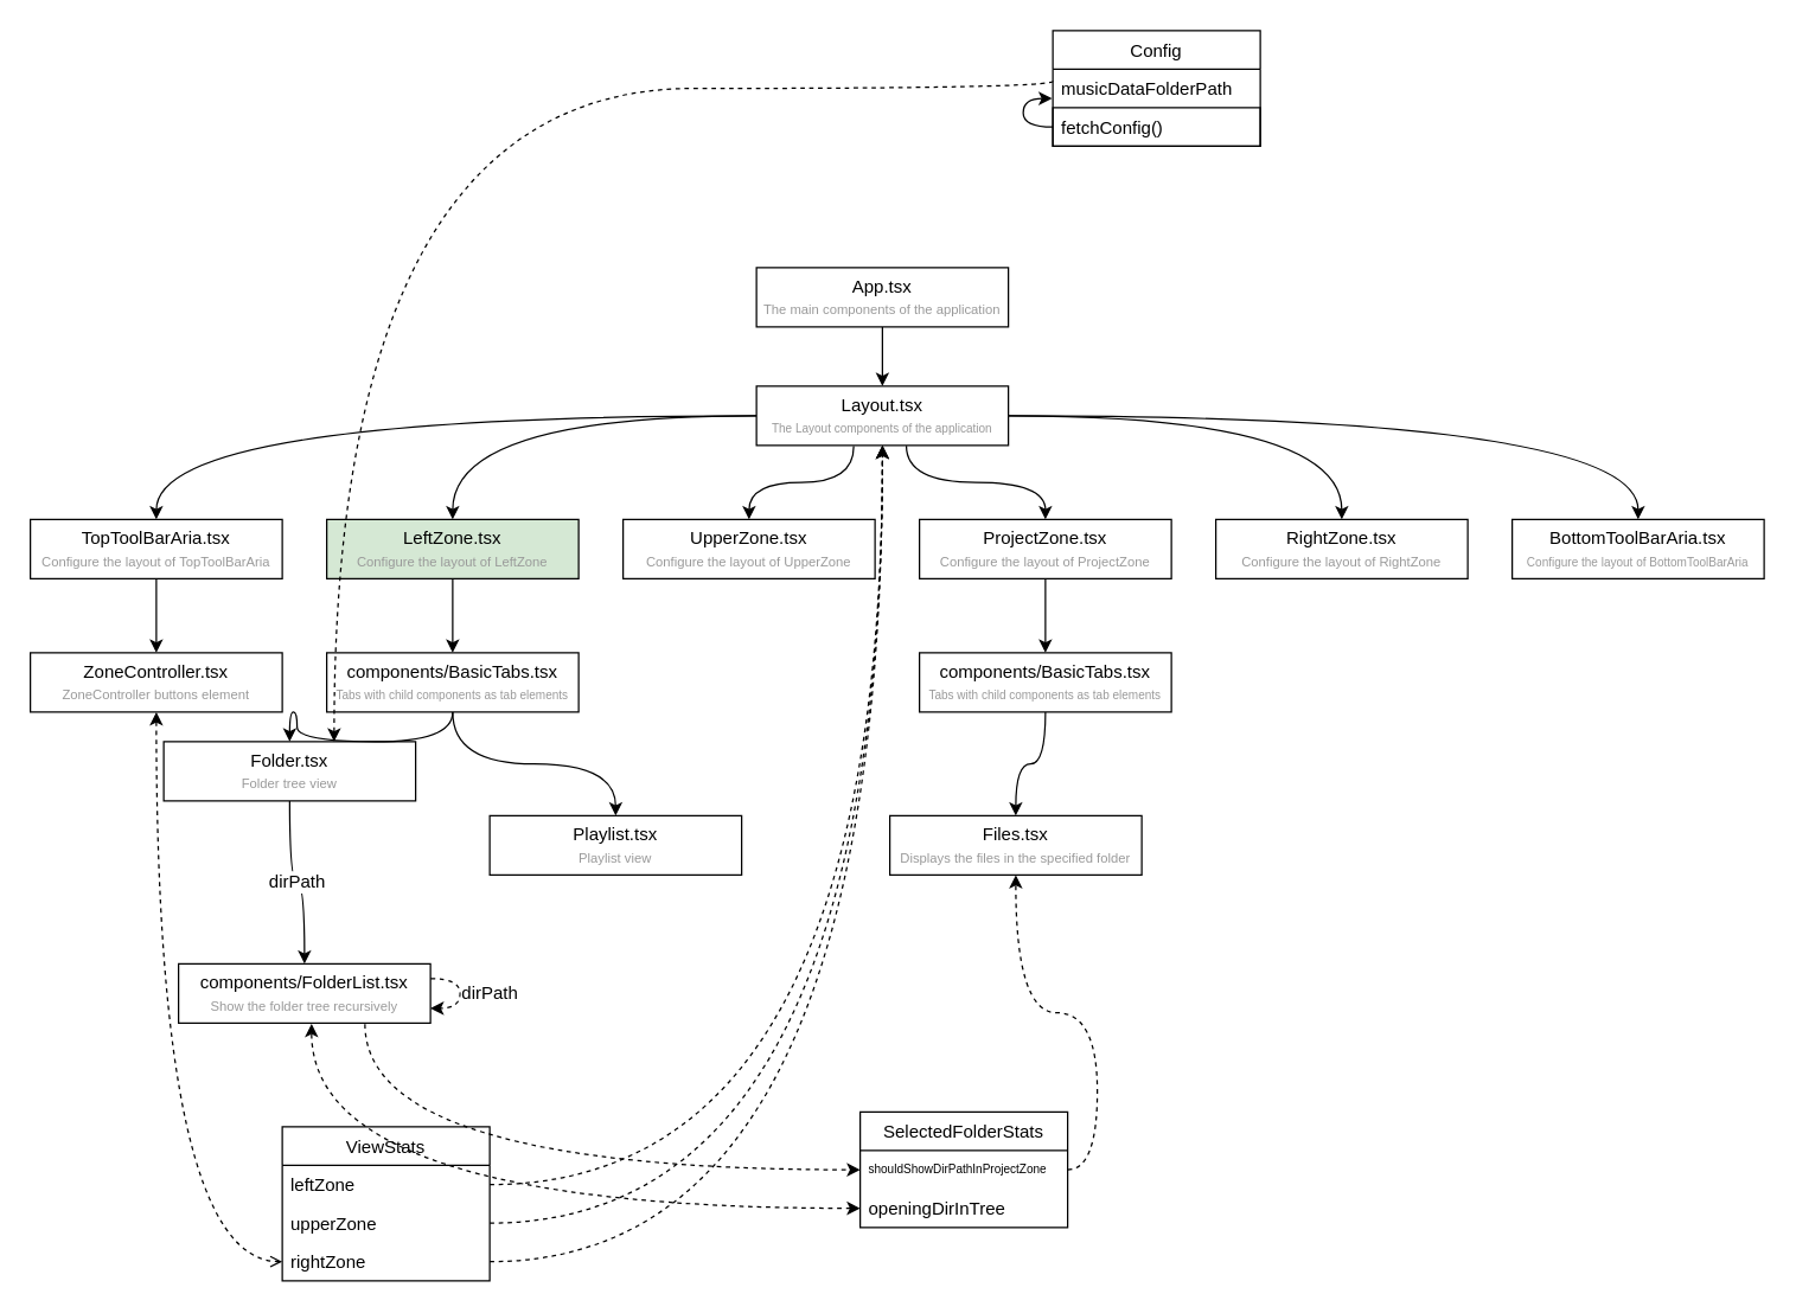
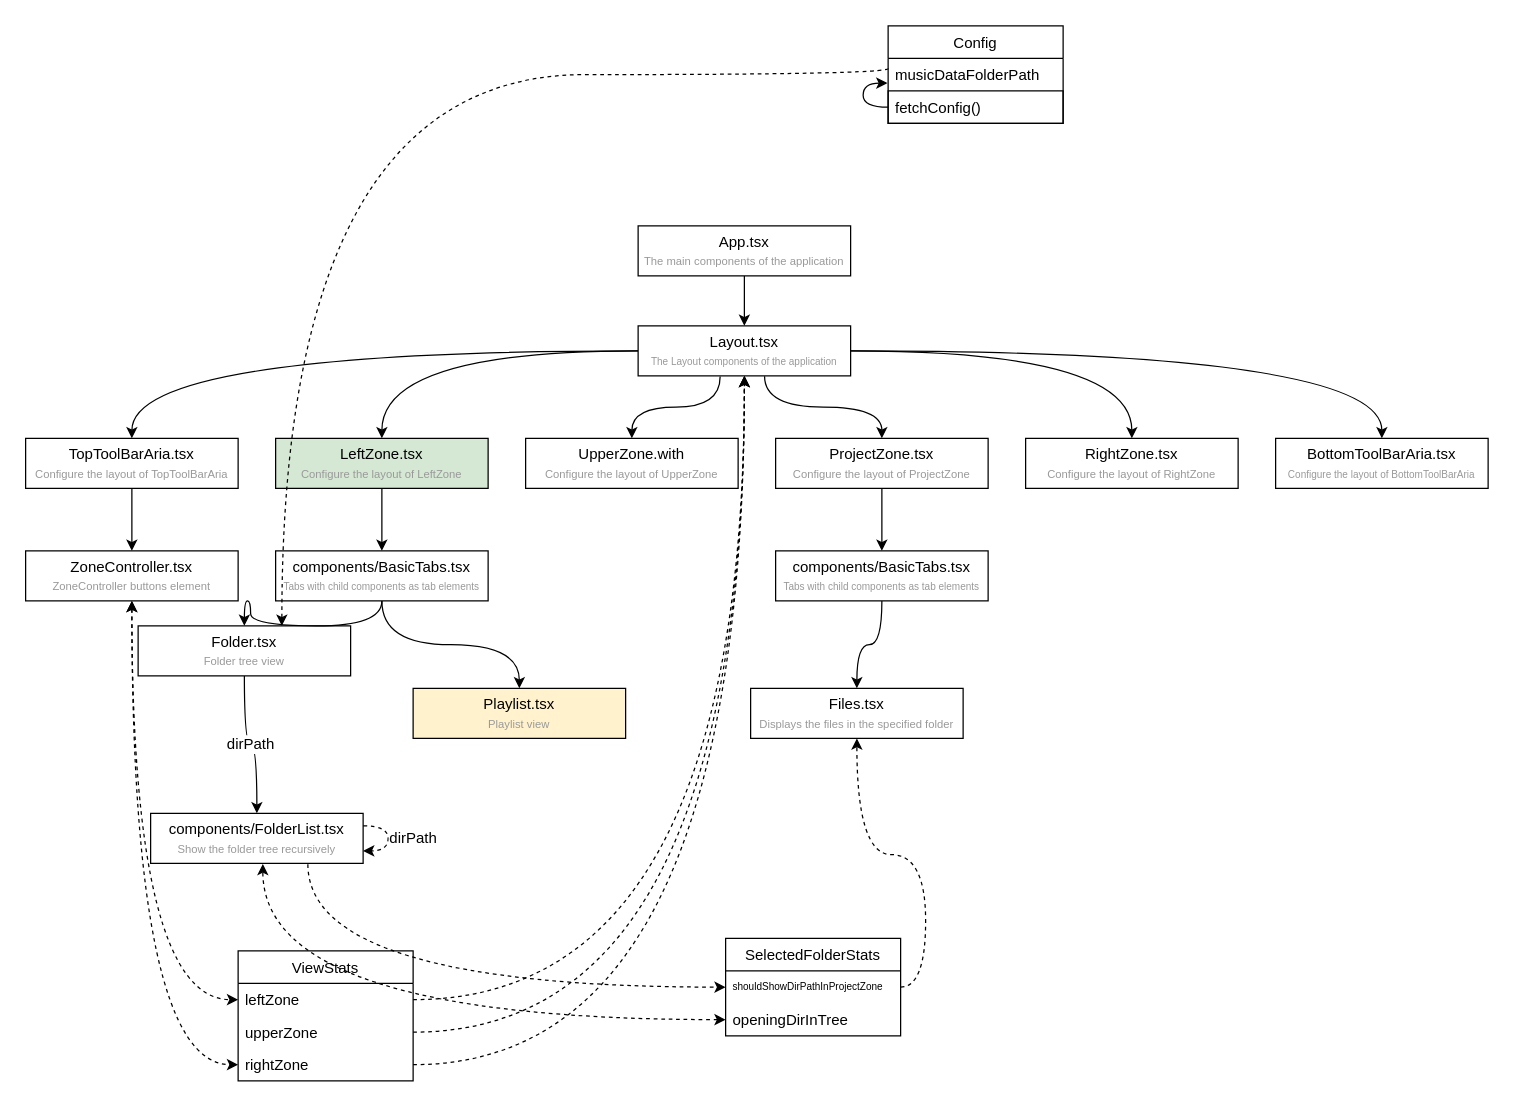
  <mxCell id="0" />
  <mxCell id="1" parent="0" />
  <mxCell id="2" style="edgeStyle=orthogonalEdgeStyle;rounded=0;orthogonalLoop=1;jettySize=auto;html=1;entryX=0.5;entryY=0;entryDx=0;entryDy=0;curved=1;" edge="1" parent="1" source="8" target="10"><mxGeometry relative="1" as="geometry" /></mxCell>
  <mxCell id="3" style="edgeStyle=orthogonalEdgeStyle;rounded=0;orthogonalLoop=1;jettySize=auto;html=1;entryX=0.5;entryY=0;entryDx=0;entryDy=0;curved=1;" edge="1" parent="1" source="8" target="12"><mxGeometry relative="1" as="geometry" /></mxCell>
  <mxCell id="4" style="edgeStyle=orthogonalEdgeStyle;rounded=0;orthogonalLoop=1;jettySize=auto;html=1;exitX=0.386;exitY=1.012;exitDx=0;exitDy=0;entryX=0.5;entryY=0;entryDx=0;entryDy=0;curved=1;exitPerimeter=0;" edge="1" parent="1" source="8" target="16"><mxGeometry relative="1" as="geometry" /></mxCell>
  <mxCell id="5" style="edgeStyle=orthogonalEdgeStyle;rounded=0;orthogonalLoop=1;jettySize=auto;html=1;exitX=0.595;exitY=1.008;exitDx=0;exitDy=0;curved=1;exitPerimeter=0;" edge="1" parent="1" source="8" target="14"><mxGeometry relative="1" as="geometry" /></mxCell>
  <mxCell id="6" style="edgeStyle=orthogonalEdgeStyle;rounded=0;orthogonalLoop=1;jettySize=auto;html=1;entryX=0.5;entryY=0;entryDx=0;entryDy=0;curved=1;" edge="1" parent="1" source="8" target="15"><mxGeometry relative="1" as="geometry" /></mxCell>
  <mxCell id="7" style="edgeStyle=orthogonalEdgeStyle;rounded=0;orthogonalLoop=1;jettySize=auto;html=1;curved=1;" edge="1" parent="1" source="8" target="17"><mxGeometry relative="1" as="geometry" /></mxCell>
  <mxCell id="8" value="Layout.tsx&lt;br&gt;&lt;font color=&quot;#999999&quot; style=&quot;font-size: 8px&quot;&gt;The Layout components of the application&lt;/font&gt;" style="rounded=0;whiteSpace=wrap;html=1;" vertex="1" parent="1"><mxGeometry x="510" y="260" width="170" height="40" as="geometry" /></mxCell>
  <mxCell id="9" value="" style="edgeStyle=orthogonalEdgeStyle;rounded=0;orthogonalLoop=1;jettySize=auto;html=1;curved=1;" edge="1" parent="1" source="10" target="20"><mxGeometry relative="1" as="geometry" /></mxCell>
  <mxCell id="10" value="TopToolBarAria.tsx&lt;br&gt;&lt;font color=&quot;#999999&quot; style=&quot;font-size: 9px&quot;&gt;Configure the layout of TopToolBarAria&lt;/font&gt;" style="rounded=0;whiteSpace=wrap;html=1;" vertex="1" parent="1"><mxGeometry x="20" y="350" width="170" height="40" as="geometry" /></mxCell>
  <mxCell id="11" style="edgeStyle=orthogonalEdgeStyle;curved=1;rounded=0;comic=0;orthogonalLoop=1;jettySize=auto;html=1;fontSize=12;startArrow=none;startFill=0;" edge="1" parent="1" source="12" target="39"><mxGeometry relative="1" as="geometry" /></mxCell>
  <mxCell id="12" value="LeftZone.tsx&lt;br&gt;&lt;font color=&quot;#999999&quot; style=&quot;font-size: 9px&quot;&gt;Configure the layout of LeftZone&lt;/font&gt;" style="rounded=0;whiteSpace=wrap;html=1;fillColor=#d5e8d4;" vertex="1" parent="1"><mxGeometry x="220" y="350" width="170" height="40" as="geometry" /></mxCell>
  <mxCell id="13" style="edgeStyle=orthogonalEdgeStyle;curved=1;rounded=0;comic=0;orthogonalLoop=1;jettySize=auto;html=1;entryX=0.5;entryY=0;entryDx=0;entryDy=0;fontSize=12;startArrow=none;startFill=0;endArrow=classic;endFill=1;" edge="1" parent="1" source="14" target="49"><mxGeometry relative="1" as="geometry" /></mxCell>
  <mxCell id="14" value="ProjectZone.tsx&lt;br&gt;&lt;font color=&quot;#999999&quot; style=&quot;font-size: 9px&quot;&gt;Configure the layout of ProjectZone&lt;/font&gt;" style="rounded=0;whiteSpace=wrap;html=1;" vertex="1" parent="1"><mxGeometry x="620" y="350" width="170" height="40" as="geometry" /></mxCell>
  <mxCell id="15" value="RightZone.tsx&lt;br&gt;&lt;font color=&quot;#999999&quot; style=&quot;font-size: 9px&quot;&gt;Configure the layout of RightZone&lt;/font&gt;" style="rounded=0;whiteSpace=wrap;html=1;" vertex="1" parent="1"><mxGeometry x="820" y="350" width="170" height="40" as="geometry" /></mxCell>
- <mxCell id="16" value="UpperZone.tsx&lt;br&gt;&lt;font color=&quot;#999999&quot; style=&quot;font-size: 9px&quot;&gt;Configure the layout of UpperZone&lt;/font&gt;" style="rounded=0;whiteSpace=wrap;html=1;" vertex="1" parent="1"><mxGeometry x="420" y="350" width="170" height="40" as="geometry" /></mxCell>
+ <mxCell id="16" value="UpperZone.with&lt;br&gt;&lt;font color=&quot;#999999&quot; style=&quot;font-size: 9px&quot;&gt;Configure the layout of UpperZone&lt;/font&gt;" style="rounded=0;whiteSpace=wrap;html=1;" vertex="1" parent="1"><mxGeometry x="420" y="350" width="170" height="40" as="geometry" /></mxCell>
  <mxCell id="17" value="BottomToolBarAria.tsx&lt;br&gt;&lt;font color=&quot;#999999&quot; style=&quot;font-size: 8px&quot;&gt;Configure the layout of BottomToolBarAria&lt;/font&gt;" style="rounded=0;whiteSpace=wrap;html=1;" vertex="1" parent="1"><mxGeometry x="1020" y="350" width="170" height="40" as="geometry" /></mxCell>
- <mxCell id="19" style="edgeStyle=orthogonalEdgeStyle;rounded=0;orthogonalLoop=1;jettySize=auto;html=1;fontSize=12;labelBorderColor=none;curved=1;dashed=1;startArrow=classic;startFill=1;endArrow=open;" edge="1" parent="1" source="20" target="24"><mxGeometry relative="1" as="geometry" /></mxCell>
+ <mxCell id="18" style="edgeStyle=orthogonalEdgeStyle;rounded=0;orthogonalLoop=1;jettySize=auto;html=1;fontSize=12;curved=1;dashed=1;startArrow=classic;startFill=1;" edge="1" parent="1" source="20" target="22"><mxGeometry relative="1" as="geometry" /></mxCell>
+ <mxCell id="19" style="edgeStyle=orthogonalEdgeStyle;rounded=0;orthogonalLoop=1;jettySize=auto;html=1;fontSize=12;labelBorderColor=none;curved=1;dashed=1;startArrow=classic;startFill=1;" edge="1" parent="1" source="20" target="24"><mxGeometry relative="1" as="geometry" /></mxCell>
  <mxCell id="20" value="ZoneController.tsx&lt;br&gt;&lt;font color=&quot;#999999&quot; style=&quot;font-size: 9px&quot;&gt;ZoneController buttons element&lt;/font&gt;" style="rounded=0;whiteSpace=wrap;html=1;" vertex="1" parent="1"><mxGeometry x="20" y="440" width="170" height="40" as="geometry" /></mxCell>
  <mxCell id="21" value="ViewStats" style="swimlane;fontStyle=0;childLayout=stackLayout;horizontal=1;startSize=26;horizontalStack=0;resizeParent=1;resizeParentMax=0;resizeLast=0;collapsible=1;marginBottom=0;" vertex="1" parent="1"><mxGeometry x="190" y="760" width="140" height="104" as="geometry"><mxRectangle x="350" y="533" width="50" height="26" as="alternateBounds" /></mxGeometry></mxCell>
  <mxCell id="22" value="leftZone" style="text;strokeColor=none;fillColor=none;align=left;verticalAlign=top;spacingLeft=4;spacingRight=4;overflow=hidden;rotatable=0;points=[[0,0.5],[1,0.5]];portConstraint=eastwest;" vertex="1" parent="21"><mxGeometry y="26" width="140" height="26" as="geometry" /></mxCell>
  <mxCell id="23" value="upperZone" style="text;strokeColor=none;fillColor=none;align=left;verticalAlign=top;spacingLeft=4;spacingRight=4;overflow=hidden;rotatable=0;points=[[0,0.5],[1,0.5]];portConstraint=eastwest;" vertex="1" parent="21"><mxGeometry y="52" width="140" height="26" as="geometry" /></mxCell>
  <mxCell id="24" value="rightZone" style="text;strokeColor=none;fillColor=none;align=left;verticalAlign=top;spacingLeft=4;spacingRight=4;overflow=hidden;rotatable=0;points=[[0,0.5],[1,0.5]];portConstraint=eastwest;" vertex="1" parent="21"><mxGeometry y="78" width="140" height="26" as="geometry" /></mxCell>
  <mxCell id="25" value="SelectedFolderStats" style="swimlane;fontStyle=0;childLayout=stackLayout;horizontal=1;startSize=26;horizontalStack=0;resizeParent=1;resizeParentMax=0;resizeLast=0;collapsible=1;marginBottom=0;" vertex="1" parent="1"><mxGeometry x="580" y="750" width="140" height="78" as="geometry" /></mxCell>
  <mxCell id="26" value="shouldShowDirPathInProjectZone" style="text;strokeColor=none;fillColor=none;align=left;verticalAlign=middle;spacingLeft=4;spacingRight=4;overflow=hidden;rotatable=0;points=[[0,0.5],[1,0.5]];portConstraint=eastwest;fontSize=8;" vertex="1" parent="25"><mxGeometry y="26" width="140" height="26" as="geometry" /></mxCell>
  <mxCell id="27" value="openingDirInTree" style="text;strokeColor=none;fillColor=none;align=left;verticalAlign=top;spacingLeft=4;spacingRight=4;overflow=hidden;rotatable=0;points=[[0,0.5],[1,0.5]];portConstraint=eastwest;" vertex="1" parent="25"><mxGeometry y="52" width="140" height="26" as="geometry" /></mxCell>
  <mxCell id="28" value="Config" style="swimlane;fontStyle=0;childLayout=stackLayout;horizontal=1;startSize=26;horizontalStack=0;resizeParent=1;resizeParentMax=0;resizeLast=0;collapsible=1;marginBottom=0;fontSize=12;" vertex="1" parent="1"><mxGeometry x="710" y="20" width="140" height="78" as="geometry" /></mxCell>
  <mxCell id="29" value="musicDataFolderPath" style="text;strokeColor=none;fillColor=none;align=left;verticalAlign=top;spacingLeft=4;spacingRight=4;overflow=hidden;rotatable=0;points=[[0,0.5],[1,0.5]];portConstraint=eastwest;" vertex="1" parent="28"><mxGeometry y="26" width="140" height="26" as="geometry" /></mxCell>
  <mxCell id="30" style="edgeStyle=orthogonalEdgeStyle;curved=1;rounded=0;comic=0;orthogonalLoop=1;jettySize=auto;html=1;dashed=0;fontSize=12;startArrow=none;startFill=0;endArrow=classic;endFill=1;entryX=-0.004;entryY=0.761;entryDx=0;entryDy=0;entryPerimeter=0;" edge="1" parent="28" source="31" target="29"><mxGeometry relative="1" as="geometry" /></mxCell>
  <mxCell id="31" value="fetchConfig()" style="text;fillColor=none;align=left;verticalAlign=top;spacingLeft=4;spacingRight=4;overflow=hidden;rotatable=0;points=[[0,0.5],[1,0.5]];portConstraint=eastwest;fontSize=12;rounded=0;strokeColor=#000000;" vertex="1" parent="28"><mxGeometry y="52" width="140" height="26" as="geometry" /></mxCell>
  <mxCell id="32" style="edgeStyle=orthogonalEdgeStyle;curved=1;rounded=0;orthogonalLoop=1;jettySize=auto;html=1;dashed=1;fontSize=12;startArrow=none;startFill=0;snapToPoint=0;noJump=0;flowAnimation=0;ignoreEdge=0;comic=0;anchorPointDirection=1;" edge="1" parent="1" source="22" target="8"><mxGeometry relative="1" as="geometry" /></mxCell>
  <mxCell id="33" style="edgeStyle=orthogonalEdgeStyle;curved=1;rounded=0;orthogonalLoop=1;jettySize=auto;html=1;dashed=1;fontSize=12;startArrow=none;startFill=0;" edge="1" parent="1" source="23" target="8"><mxGeometry relative="1" as="geometry" /></mxCell>
  <mxCell id="34" style="edgeStyle=orthogonalEdgeStyle;curved=1;rounded=0;orthogonalLoop=1;jettySize=auto;html=1;dashed=1;fontSize=12;startArrow=none;startFill=0;" edge="1" parent="1" source="24" target="8"><mxGeometry relative="1" as="geometry" /></mxCell>
  <mxCell id="35" value="dirPath" style="edgeStyle=orthogonalEdgeStyle;curved=1;rounded=0;comic=0;orthogonalLoop=1;jettySize=auto;html=1;entryX=0.5;entryY=0;entryDx=0;entryDy=0;fontSize=12;startArrow=none;startFill=0;endArrow=classic;endFill=1;" edge="1" parent="1" source="36" target="45"><mxGeometry relative="1" as="geometry" /></mxCell>
  <mxCell id="36" value="Folder.tsx&lt;br&gt;&lt;font color=&quot;#999999&quot; style=&quot;font-size: 9px&quot;&gt;Folder tree view&lt;/font&gt;" style="rounded=0;whiteSpace=wrap;html=1;" vertex="1" parent="1"><mxGeometry x="110" y="500" width="170" height="40" as="geometry" /></mxCell>
  <mxCell id="37" style="edgeStyle=orthogonalEdgeStyle;curved=1;rounded=0;comic=0;orthogonalLoop=1;jettySize=auto;html=1;fontSize=12;startArrow=none;startFill=0;" edge="1" parent="1" source="39" target="36"><mxGeometry relative="1" as="geometry" /></mxCell>
  <mxCell id="38" style="edgeStyle=orthogonalEdgeStyle;curved=1;rounded=0;comic=0;orthogonalLoop=1;jettySize=auto;html=1;fontSize=12;startArrow=none;startFill=0;" edge="1" parent="1" source="39" target="40"><mxGeometry relative="1" as="geometry" /></mxCell>
  <mxCell id="39" value="components/BasicTabs.tsx&lt;br&gt;&lt;font color=&quot;#999999&quot; style=&quot;font-size: 8px&quot;&gt;Tabs with child components as tab elements&lt;/font&gt;" style="rounded=0;whiteSpace=wrap;html=1;" vertex="1" parent="1"><mxGeometry x="220" y="440" width="170" height="40" as="geometry" /></mxCell>
- <mxCell id="40" value="Playlist.tsx&lt;br&gt;&lt;font color=&quot;#999999&quot; style=&quot;font-size: 9px&quot;&gt;Playlist view&lt;/font&gt;" style="rounded=0;whiteSpace=wrap;html=1;" vertex="1" parent="1"><mxGeometry x="330" y="550" width="170" height="40" as="geometry" /></mxCell>
+ <mxCell id="40" value="Playlist.tsx&lt;br&gt;&lt;font color=&quot;#999999&quot; style=&quot;font-size: 9px&quot;&gt;Playlist view&lt;/font&gt;" style="rounded=0;whiteSpace=wrap;html=1;fillColor=#fff2cc;" vertex="1" parent="1"><mxGeometry x="330" y="550" width="170" height="40" as="geometry" /></mxCell>
  <mxCell id="41" style="edgeStyle=orthogonalEdgeStyle;curved=1;rounded=0;comic=0;orthogonalLoop=1;jettySize=auto;html=1;entryX=0.5;entryY=0;entryDx=0;entryDy=0;fontSize=12;startArrow=none;startFill=0;endArrow=classic;endFill=1;" edge="1" parent="1" source="42" target="8"><mxGeometry relative="1" as="geometry" /></mxCell>
  <mxCell id="42" value="App.tsx&lt;br&gt;&lt;font color=&quot;#999999&quot; style=&quot;font-size: 9px&quot;&gt;The main components of the application&lt;/font&gt;" style="rounded=0;whiteSpace=wrap;html=1;" vertex="1" parent="1"><mxGeometry x="510" y="180" width="170" height="40" as="geometry" /></mxCell>
  <mxCell id="43" style="edgeStyle=orthogonalEdgeStyle;curved=1;rounded=0;comic=0;orthogonalLoop=1;jettySize=auto;html=1;dashed=1;fontSize=12;startArrow=none;startFill=0;endArrow=classic;endFill=1;exitX=0.001;exitY=0.311;exitDx=0;exitDy=0;exitPerimeter=0;" edge="1" parent="1" source="29" target="36"><mxGeometry relative="1" as="geometry"><Array as="points"><mxPoint x="710" y="59" /><mxPoint x="225" y="59" /></Array></mxGeometry></mxCell>
  <mxCell id="44" style="edgeStyle=orthogonalEdgeStyle;curved=1;rounded=0;comic=0;orthogonalLoop=1;jettySize=auto;html=1;dashed=1;fontSize=12;startArrow=none;startFill=0;endArrow=classic;endFill=1;exitX=0.74;exitY=1.016;exitDx=0;exitDy=0;exitPerimeter=0;" edge="1" parent="1" source="45" target="26"><mxGeometry relative="1" as="geometry" /></mxCell>
  <mxCell id="45" value="components/FolderList.tsx&lt;br&gt;&lt;font color=&quot;#999999&quot; style=&quot;font-size: 9px&quot;&gt;Show the folder tree recursively&lt;/font&gt;" style="rounded=0;whiteSpace=wrap;html=1;" vertex="1" parent="1"><mxGeometry x="120" y="650" width="170" height="40" as="geometry" /></mxCell>
  <mxCell id="46" style="edgeStyle=orthogonalEdgeStyle;curved=1;rounded=0;comic=0;orthogonalLoop=1;jettySize=auto;html=1;fontSize=12;startArrow=classic;startFill=1;endArrow=classic;endFill=1;dashed=1;entryX=0.528;entryY=1.01;entryDx=0;entryDy=0;entryPerimeter=0;" edge="1" parent="1" source="27" target="45"><mxGeometry relative="1" as="geometry" /></mxCell>
  <mxCell id="47" value="dirPath" style="edgeStyle=orthogonalEdgeStyle;curved=1;rounded=0;comic=0;orthogonalLoop=1;jettySize=auto;html=1;dashed=1;fontSize=12;startArrow=none;startFill=0;endArrow=classic;endFill=1;" edge="1" parent="1" source="45" target="45"><mxGeometry y="20" relative="1" as="geometry"><mxPoint as="offset" /></mxGeometry></mxCell>
  <mxCell id="48" style="edgeStyle=orthogonalEdgeStyle;curved=1;rounded=0;comic=0;orthogonalLoop=1;jettySize=auto;html=1;fontSize=12;startArrow=none;startFill=0;endArrow=classic;endFill=1;" edge="1" parent="1" source="49" target="50"><mxGeometry relative="1" as="geometry" /></mxCell>
  <mxCell id="49" value="components/BasicTabs.tsx&lt;br&gt;&lt;font color=&quot;#999999&quot; style=&quot;font-size: 8px&quot;&gt;Tabs with child components as tab elements&lt;/font&gt;" style="rounded=0;whiteSpace=wrap;html=1;" vertex="1" parent="1"><mxGeometry x="620" y="440" width="170" height="40" as="geometry" /></mxCell>
  <mxCell id="50" value="Files.tsx&lt;br&gt;&lt;font color=&quot;#999999&quot; style=&quot;font-size: 9px&quot;&gt;Displays the files in the specified folder&lt;/font&gt;" style="rounded=0;whiteSpace=wrap;html=1;" vertex="1" parent="1"><mxGeometry x="600" y="550" width="170" height="40" as="geometry" /></mxCell>
  <mxCell id="51" style="edgeStyle=orthogonalEdgeStyle;curved=1;rounded=0;comic=0;orthogonalLoop=1;jettySize=auto;html=1;fontSize=12;startArrow=none;startFill=0;endArrow=classic;endFill=1;dashed=1;" edge="1" parent="1" source="26" target="50"><mxGeometry relative="1" as="geometry" /></mxCell>
